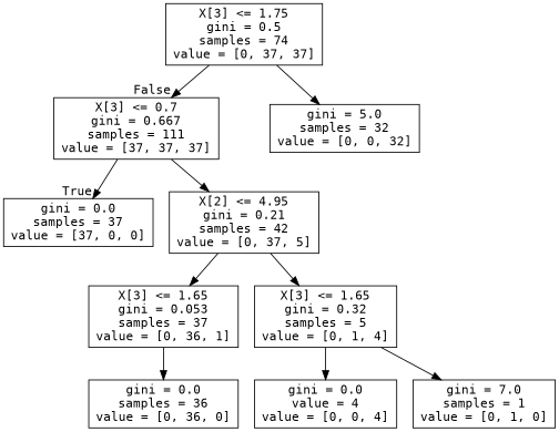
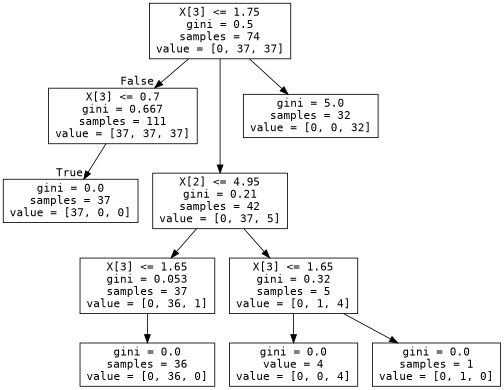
  digraph {
    fontname="DejaVu Sans Mono"
    node [fontname="DejaVu Sans Mono" shape=box]
    edge [fontname="DejaVu Sans Mono"]
    n1 [label="X[3] <= 0.7\ngini = 0.667\nsamples = 111\nvalue = [37, 37, 37]"]
    n2 [label="gini = 0.0\nsamples = 37\nvalue = [37, 0, 0]"]
    n3 [label="X[3] <= 1.75\ngini = 0.5\nsamples = 74\nvalue = [0, 37, 37]"]
    n4 [label="X[2] <= 4.95\ngini = 0.21\nsamples = 42\nvalue = [0, 37, 5]"]
    n5 [label="gini = 5.0\nsamples = 32\nvalue = [0, 0, 32]"]
    n6 [label="X[3] <= 1.65\ngini = 0.053\nsamples = 37\nvalue = [0, 36, 1]"]
    n7 [label="X[3] <= 1.65\ngini = 0.32\nsamples = 5\nvalue = [0, 1, 4]"]
    n8 [label="gini = 0.0\nsamples = 36\nvalue = [0, 36, 0]"]
    n9 [label="gini = 0.0\nvalue = 4\nvalue = [0, 0, 4]"]
-   n10 [label="gini = 7.0\nsamples = 1\nvalue = [0, 1, 0]"]
+   n10 [label="gini = 0.0\nsamples = 1\nvalue = [0, 1, 0]"]
    n1 -> n2 [headlabel=True labelangle=45 labeldistance=2.5]
    n3 -> n1 [headlabel=False labelangle=-45 labeldistance=2.5]
-   n1 -> n4
+   n3 -> n4
    n3 -> n5
    n4 -> n6
    n4 -> n7
    n6 -> n8
    n7 -> n9
    n7 -> n10
  }
